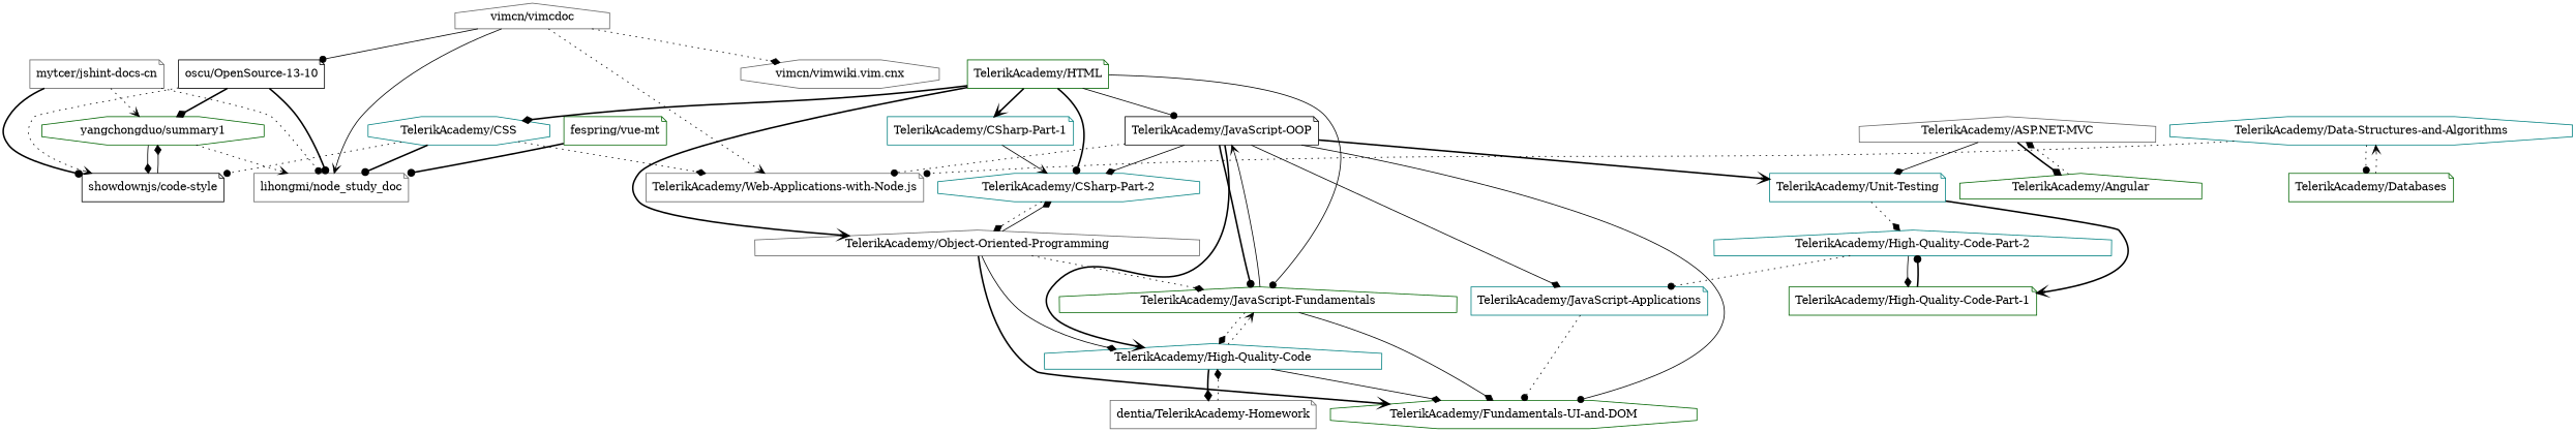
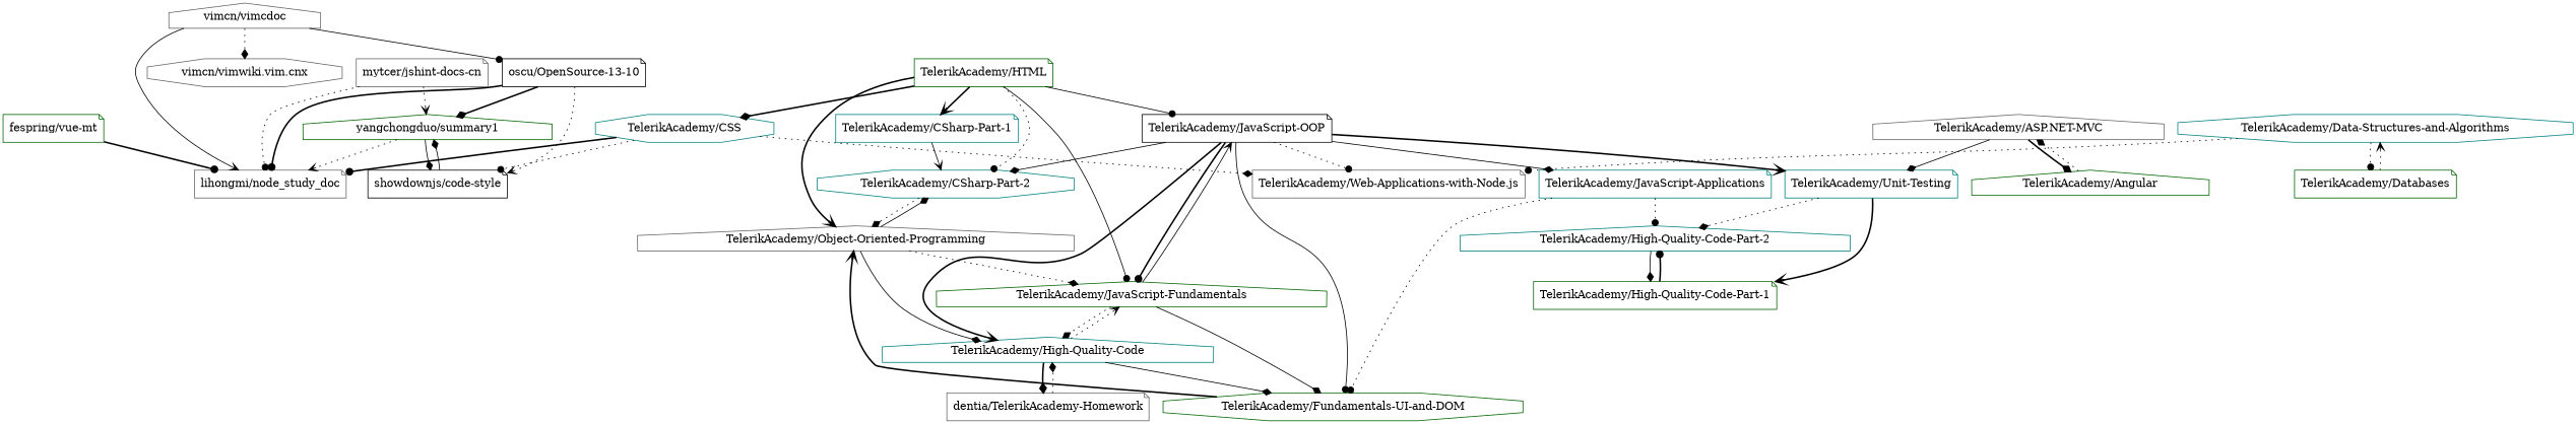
  digraph {
    node [color=gray40 shape=note]
    edge [arrowhead=diamond style=dotted]
    "oscu/OpenSource-13-10" [color=black l="4.157,44.734"]
    "lihongmi/node_study_doc" [l="4.143,44.732"]
-   "yangchongduo/summary1" [color=darkgreen l="4.145,44.722" shape=octagon]
+   "yangchongduo/summary1" [color=darkgreen l="4.145,44.722" shape=house]
    "showdownjs/code-style" [color=black l="4.133,44.733"]
    "mytcer/jshint-docs-cn" [l="4.128,44.718"]
    "fespring/vue-mt" [color=darkgreen l="4.117,44.729"]
    "vimcn/vimcdoc" [l="4.165,44.75" shape=house]
    "vimcn/vimwiki.vim.cnx" [l="4.192,44.748" shape=octagon]
    "TelerikAcademy/Web-Applications-with-Node.js" [l="4.141,44.772"]
    "TelerikAcademy/CSharp-Part-2" [color=teal l="4.077,44.778" shape=octagon]
    "TelerikAcademy/Object-Oriented-Programming" [l="4.069,44.789" shape=house]
    "TelerikAcademy/High-Quality-Code" [color=teal l="4.072,44.804" shape=house]
    n13 [color=darkgreen l="4.089,44.805" label="TelerikAcademy/Fundamentals-UI-and-DOM" shape=octagon]
    "TelerikAcademy/JavaScript-Fundamentals" [color=darkgreen l="4.086,44.793" shape=house]
    "dentia/TelerikAcademy-Homework" [l="4.053,44.814"]
    "TelerikAcademy/JavaScript-OOP" [color=black l="4.106,44.794"]
    "TelerikAcademy/CSharp-Part-1" [color=teal l="4.07,44.762"]
    "TelerikAcademy/Unit-Testing" [color=teal l="4.128,44.82"]
    "TelerikAcademy/JavaScript-Applications" [color=teal l="4.106,44.814"]
    "TelerikAcademy/ASP.NET-MVC" [l="4.148,44.837" shape=house]
    "TelerikAcademy/Angular" [color=darkgreen l="4.16,44.85" shape=house]
    "TelerikAcademy/High-Quality-Code-Part-2" [color=teal l="4.113,44.828" shape=house]
    "TelerikAcademy/High-Quality-Code-Part-1" [color=darkgreen l="4.125,44.835"]
    "TelerikAcademy/HTML" [color=darkgreen l="4.096,44.773"]
    "TelerikAcademy/CSS" [color=teal l="4.124,44.753" shape=octagon]
    "TelerikAcademy/Databases" [color=darkgreen l="4.186,44.79"]
    "TelerikAcademy/Data-Structures-and-Algorithms" [color=teal l="4.168,44.783" shape=octagon]
    "oscu/OpenSource-13-10" -> "lihongmi/node_study_doc" [arrowhead=dot style=bold]
    "oscu/OpenSource-13-10" -> "yangchongduo/summary1" [style=bold]
    "oscu/OpenSource-13-10" -> "showdownjs/code-style" [arrowhead=vee]
    "yangchongduo/summary1" -> "lihongmi/node_study_doc" [arrowhead=vee]
    "yangchongduo/summary1" -> "showdownjs/code-style" [style=solid]
    "showdownjs/code-style" -> "yangchongduo/summary1" [style=solid]
    "mytcer/jshint-docs-cn" -> "lihongmi/node_study_doc" [arrowhead=dot]
    "mytcer/jshint-docs-cn" -> "yangchongduo/summary1" [arrowhead=vee]
-   "mytcer/jshint-docs-cn" -> "showdownjs/code-style" [arrowhead=dot style=bold]
    "fespring/vue-mt" -> "lihongmi/node_study_doc" [arrowhead=dot style=bold]
    "vimcn/vimcdoc" -> "oscu/OpenSource-13-10" [arrowhead=dot style=solid]
    "vimcn/vimcdoc" -> "lihongmi/node_study_doc" [arrowhead=vee style=solid]
    "vimcn/vimcdoc" -> "vimcn/vimwiki.vim.cnx"
-   "vimcn/vimcdoc" -> "TelerikAcademy/Web-Applications-with-Node.js" [arrowhead=vee]
    "TelerikAcademy/CSharp-Part-2" -> "TelerikAcademy/Object-Oriented-Programming"
    "TelerikAcademy/Object-Oriented-Programming" -> "TelerikAcademy/CSharp-Part-2" [style=solid]
    "TelerikAcademy/Object-Oriented-Programming" -> "TelerikAcademy/High-Quality-Code" [style=solid]
-   "TelerikAcademy/Object-Oriented-Programming" -> n13 [arrowhead=vee style=bold]
+   n13 -> "TelerikAcademy/Object-Oriented-Programming" [arrowhead=vee style=bold]
    "TelerikAcademy/Object-Oriented-Programming" -> "TelerikAcademy/JavaScript-Fundamentals"
    "TelerikAcademy/High-Quality-Code" -> n13 [style=solid]
    "TelerikAcademy/High-Quality-Code" -> "TelerikAcademy/JavaScript-Fundamentals" [arrowhead=vee]
    "TelerikAcademy/High-Quality-Code" -> "dentia/TelerikAcademy-Homework" [style=bold]
    "TelerikAcademy/JavaScript-Fundamentals" -> "TelerikAcademy/High-Quality-Code"
    "TelerikAcademy/JavaScript-Fundamentals" -> n13 [style=solid]
    "TelerikAcademy/JavaScript-Fundamentals" -> "TelerikAcademy/JavaScript-OOP" [arrowhead=vee style=solid]
    "dentia/TelerikAcademy-Homework" -> "TelerikAcademy/High-Quality-Code"
    "TelerikAcademy/JavaScript-OOP" -> "TelerikAcademy/Web-Applications-with-Node.js" [arrowhead=dot]
    "TelerikAcademy/JavaScript-OOP" -> "TelerikAcademy/CSharp-Part-2" [style=solid]
    "TelerikAcademy/JavaScript-OOP" -> "TelerikAcademy/High-Quality-Code" [arrowhead=vee style=bold]
    "TelerikAcademy/JavaScript-OOP" -> n13 [arrowhead=dot style=solid]
    "TelerikAcademy/JavaScript-OOP" -> "TelerikAcademy/JavaScript-Fundamentals" [arrowhead=dot style=bold]
    "TelerikAcademy/JavaScript-OOP" -> "TelerikAcademy/Unit-Testing" [arrowhead=vee style=bold]
    "TelerikAcademy/JavaScript-OOP" -> "TelerikAcademy/JavaScript-Applications" [style=solid]
    "TelerikAcademy/CSharp-Part-1" -> "TelerikAcademy/CSharp-Part-2" [arrowhead=vee style=solid]
    "TelerikAcademy/Unit-Testing" -> "TelerikAcademy/High-Quality-Code-Part-2"
    "TelerikAcademy/Unit-Testing" -> "TelerikAcademy/High-Quality-Code-Part-1" [arrowhead=vee style=bold]
    "TelerikAcademy/JavaScript-Applications" -> n13 [arrowhead=dot]
-   "TelerikAcademy/High-Quality-Code-Part-2" -> "TelerikAcademy/JavaScript-Applications" [arrowhead=dot]
+   "TelerikAcademy/JavaScript-Applications" -> "TelerikAcademy/High-Quality-Code-Part-2" [arrowhead=dot]
    "TelerikAcademy/ASP.NET-MVC" -> "TelerikAcademy/Unit-Testing" [style=solid]
    "TelerikAcademy/ASP.NET-MVC" -> "TelerikAcademy/Angular" [style=bold]
    "TelerikAcademy/Angular" -> "TelerikAcademy/ASP.NET-MVC"
    "TelerikAcademy/High-Quality-Code-Part-2" -> "TelerikAcademy/High-Quality-Code-Part-1" [style=solid]
    "TelerikAcademy/High-Quality-Code-Part-1" -> "TelerikAcademy/High-Quality-Code-Part-2" [arrowhead=dot style=bold]
-   "TelerikAcademy/HTML" -> "TelerikAcademy/CSharp-Part-2" [arrowhead=dot style=bold]
+   "TelerikAcademy/HTML" -> "TelerikAcademy/CSharp-Part-2" [arrowhead=dot]
    "TelerikAcademy/HTML" -> "TelerikAcademy/Object-Oriented-Programming" [arrowhead=vee style=bold]
    "TelerikAcademy/HTML" -> "TelerikAcademy/JavaScript-Fundamentals" [arrowhead=dot style=solid]
    "TelerikAcademy/HTML" -> "TelerikAcademy/JavaScript-OOP" [arrowhead=dot style=solid]
    "TelerikAcademy/HTML" -> "TelerikAcademy/CSharp-Part-1" [arrowhead=vee style=bold]
    "TelerikAcademy/HTML" -> "TelerikAcademy/CSS" [style=bold]
    "TelerikAcademy/CSS" -> "lihongmi/node_study_doc" [arrowhead=dot style=bold]
    "TelerikAcademy/CSS" -> "showdownjs/code-style" [arrowhead=dot]
    "TelerikAcademy/CSS" -> "TelerikAcademy/Web-Applications-with-Node.js"
    "TelerikAcademy/Databases" -> "TelerikAcademy/Data-Structures-and-Algorithms" [arrowhead=vee]
    "TelerikAcademy/Data-Structures-and-Algorithms" -> "TelerikAcademy/Web-Applications-with-Node.js" [arrowhead=dot]
    "TelerikAcademy/Data-Structures-and-Algorithms" -> "TelerikAcademy/Databases" [arrowhead=dot]
  }
